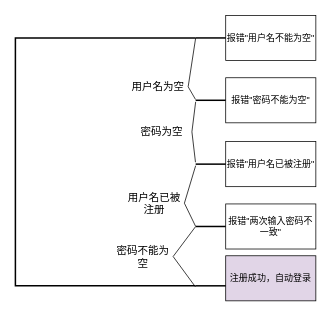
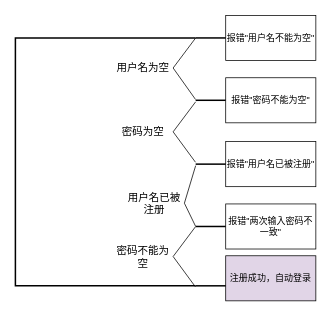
  <mxCell id="0" />
  <mxCell id="1" parent="0" />
  <mxCell id="2" value="" style="strokeWidth=2;html=1;shape=mxgraph.flowchart.annotation_1;align=left;pointerEvents=1;" vertex="1" parent="1"><mxGeometry x="20" y="50" width="240" height="330" as="geometry" /></mxCell>
  <mxCell id="3" value="报错&quot;用户名不能为空&quot;" style="rounded=0;whiteSpace=wrap;html=1;" vertex="1" parent="1"><mxGeometry x="300" y="20" width="120" height="60" as="geometry" /></mxCell>
  <mxCell id="4" value="" style="line;strokeWidth=2;html=1;" vertex="1" parent="1"><mxGeometry x="260" y="45" width="40" height="10" as="geometry" /></mxCell>
  <mxCell id="5" value="报错&quot;密码不能为空&quot;" style="rounded=0;whiteSpace=wrap;html=1;" vertex="1" parent="1"><mxGeometry x="300" y="103" width="120" height="60" as="geometry" /></mxCell>
  <mxCell id="6" value="" style="line;strokeWidth=2;html=1;" vertex="1" parent="1"><mxGeometry x="260" y="128" width="40" height="10" as="geometry" /></mxCell>
  <mxCell id="7" value="报错&quot;用户名已被注册&quot;" style="rounded=0;whiteSpace=wrap;html=1;" vertex="1" parent="1"><mxGeometry x="300" y="188" width="120" height="60" as="geometry" /></mxCell>
  <mxCell id="8" value="" style="line;strokeWidth=2;html=1;" vertex="1" parent="1"><mxGeometry x="260" y="213" width="40" height="10" as="geometry" /></mxCell>
  <mxCell id="9" value="报错&quot;两次输入密码不一致&quot;" style="rounded=0;whiteSpace=wrap;html=1;" vertex="1" parent="1"><mxGeometry x="300" y="271" width="120" height="60" as="geometry" /></mxCell>
  <mxCell id="10" value="" style="line;strokeWidth=2;html=1;" vertex="1" parent="1"><mxGeometry x="260" y="296" width="40" height="10" as="geometry" /></mxCell>
  <mxCell id="11" value="注册成功，自动登录" style="rounded=0;whiteSpace=wrap;html=1;fillColor=#e1d5e7;" vertex="1" parent="1"><mxGeometry x="300" y="340" width="120" height="60" as="geometry" /></mxCell>
  <mxCell id="12" value="" style="line;strokeWidth=2;html=1;" vertex="1" parent="1"><mxGeometry x="260" y="375" width="40" height="10" as="geometry" /></mxCell>
- <mxCell id="13" value="&lt;font style=&quot;font-size: 14px&quot;&gt;用户名为空&lt;/font&gt;" style="text;html=1;strokeColor=none;fillColor=none;align=center;verticalAlign=middle;whiteSpace=wrap;rounded=0;" vertex="1" parent="1"><mxGeometry x="170" y="105" width="80" height="20" as="geometry" /></mxCell>
+ <mxCell id="13" value="&lt;font style=&quot;font-size: 14px&quot;&gt;用户名为空&lt;/font&gt;" style="text;html=1;strokeColor=none;fillColor=none;align=center;verticalAlign=middle;whiteSpace=wrap;rounded=0;" vertex="1" parent="1"><mxGeometry x="150" y="80" width="80" height="20" as="geometry" /></mxCell>
  <mxCell id="14" value="" style="endArrow=none;html=1;exitX=1;exitY=0.5;exitDx=0;exitDy=0;entryX=0;entryY=0.5;entryDx=0;entryDy=0;entryPerimeter=0;" edge="1" parent="1" source="13" target="4"><mxGeometry width="50" height="50" relative="1" as="geometry"><mxPoint x="230" y="100" as="sourcePoint" /><mxPoint x="280" y="50" as="targetPoint" /></mxGeometry></mxCell>
  <mxCell id="15" value="" style="endArrow=none;html=1;entryX=0.999;entryY=0.248;entryDx=0;entryDy=0;entryPerimeter=0;exitX=1;exitY=0.5;exitDx=0;exitDy=0;" edge="1" parent="1" source="13" target="2"><mxGeometry width="50" height="50" relative="1" as="geometry"><mxPoint x="210" y="150" as="sourcePoint" /><mxPoint x="260" y="100" as="targetPoint" /></mxGeometry></mxCell>
- <mxCell id="16" value="&lt;font style=&quot;font-size: 14px&quot;&gt;密码为空&lt;/font&gt;" style="text;html=1;strokeColor=none;fillColor=none;align=center;verticalAlign=middle;whiteSpace=wrap;rounded=0;" vertex="1" parent="1"><mxGeometry x="175" y="165" width="80" height="20" as="geometry" /></mxCell>
+ <mxCell id="16" value="&lt;font style=&quot;font-size: 14px&quot;&gt;密码为空&lt;/font&gt;" style="text;html=1;strokeColor=none;fillColor=none;align=center;verticalAlign=middle;whiteSpace=wrap;rounded=0;" vertex="1" parent="1"><mxGeometry x="150" y="165" width="80" height="20" as="geometry" /></mxCell>
  <mxCell id="17" value="" style="endArrow=none;html=1;exitX=1;exitY=0.5;exitDx=0;exitDy=0;entryX=0;entryY=0.5;entryDx=0;entryDy=0;entryPerimeter=0;" edge="1" parent="1" source="16"><mxGeometry width="50" height="50" relative="1" as="geometry"><mxPoint x="230" y="185" as="sourcePoint" /><mxPoint x="260" y="135" as="targetPoint" /></mxGeometry></mxCell>
  <mxCell id="18" value="" style="endArrow=none;html=1;entryX=0.999;entryY=0.23;entryDx=0;entryDy=0;entryPerimeter=0;exitX=1;exitY=0.5;exitDx=0;exitDy=0;" edge="1" parent="1" source="16"><mxGeometry width="50" height="50" relative="1" as="geometry"><mxPoint x="210" y="235" as="sourcePoint" /><mxPoint x="259.76" y="215.5" as="targetPoint" /></mxGeometry></mxCell>
  <mxCell id="19" value="&lt;font style=&quot;font-size: 14px&quot;&gt;用户名已被注册&lt;/font&gt;" style="text;html=1;strokeColor=none;fillColor=none;align=center;verticalAlign=middle;whiteSpace=wrap;rounded=0;" vertex="1" parent="1"><mxGeometry x="165" y="260" width="80" height="20" as="geometry" /></mxCell>
  <mxCell id="20" value="" style="endArrow=none;html=1;exitX=1;exitY=0.5;exitDx=0;exitDy=0;entryX=0;entryY=0.5;entryDx=0;entryDy=0;entryPerimeter=0;" edge="1" parent="1" source="19"><mxGeometry width="50" height="50" relative="1" as="geometry"><mxPoint x="230" y="270" as="sourcePoint" /><mxPoint x="260" y="220" as="targetPoint" /></mxGeometry></mxCell>
  <mxCell id="21" value="" style="endArrow=none;html=1;entryX=0.999;entryY=0.23;entryDx=0;entryDy=0;entryPerimeter=0;exitX=1;exitY=0.5;exitDx=0;exitDy=0;" edge="1" parent="1" source="19"><mxGeometry width="50" height="50" relative="1" as="geometry"><mxPoint x="210" y="320" as="sourcePoint" /><mxPoint x="259.76" y="300.5" as="targetPoint" /></mxGeometry></mxCell>
  <mxCell id="22" value="&lt;font style=&quot;font-size: 14px&quot;&gt;密码不能为空&lt;/font&gt;" style="text;html=1;strokeColor=none;fillColor=none;align=center;verticalAlign=middle;whiteSpace=wrap;rounded=0;" vertex="1" parent="1"><mxGeometry x="150" y="331" width="80" height="20" as="geometry" /></mxCell>
  <mxCell id="23" value="" style="endArrow=none;html=1;exitX=1;exitY=0.5;exitDx=0;exitDy=0;entryX=0;entryY=0.5;entryDx=0;entryDy=0;entryPerimeter=0;" edge="1" parent="1" source="22"><mxGeometry width="50" height="50" relative="1" as="geometry"><mxPoint x="230" y="351" as="sourcePoint" /><mxPoint x="260" y="301" as="targetPoint" /></mxGeometry></mxCell>
  <mxCell id="24" value="" style="endArrow=none;html=1;entryX=0.999;entryY=0.23;entryDx=0;entryDy=0;entryPerimeter=0;exitX=1;exitY=0.5;exitDx=0;exitDy=0;" edge="1" parent="1" source="22"><mxGeometry width="50" height="50" relative="1" as="geometry"><mxPoint x="210" y="401" as="sourcePoint" /><mxPoint x="259.76" y="381.5" as="targetPoint" /></mxGeometry></mxCell>
